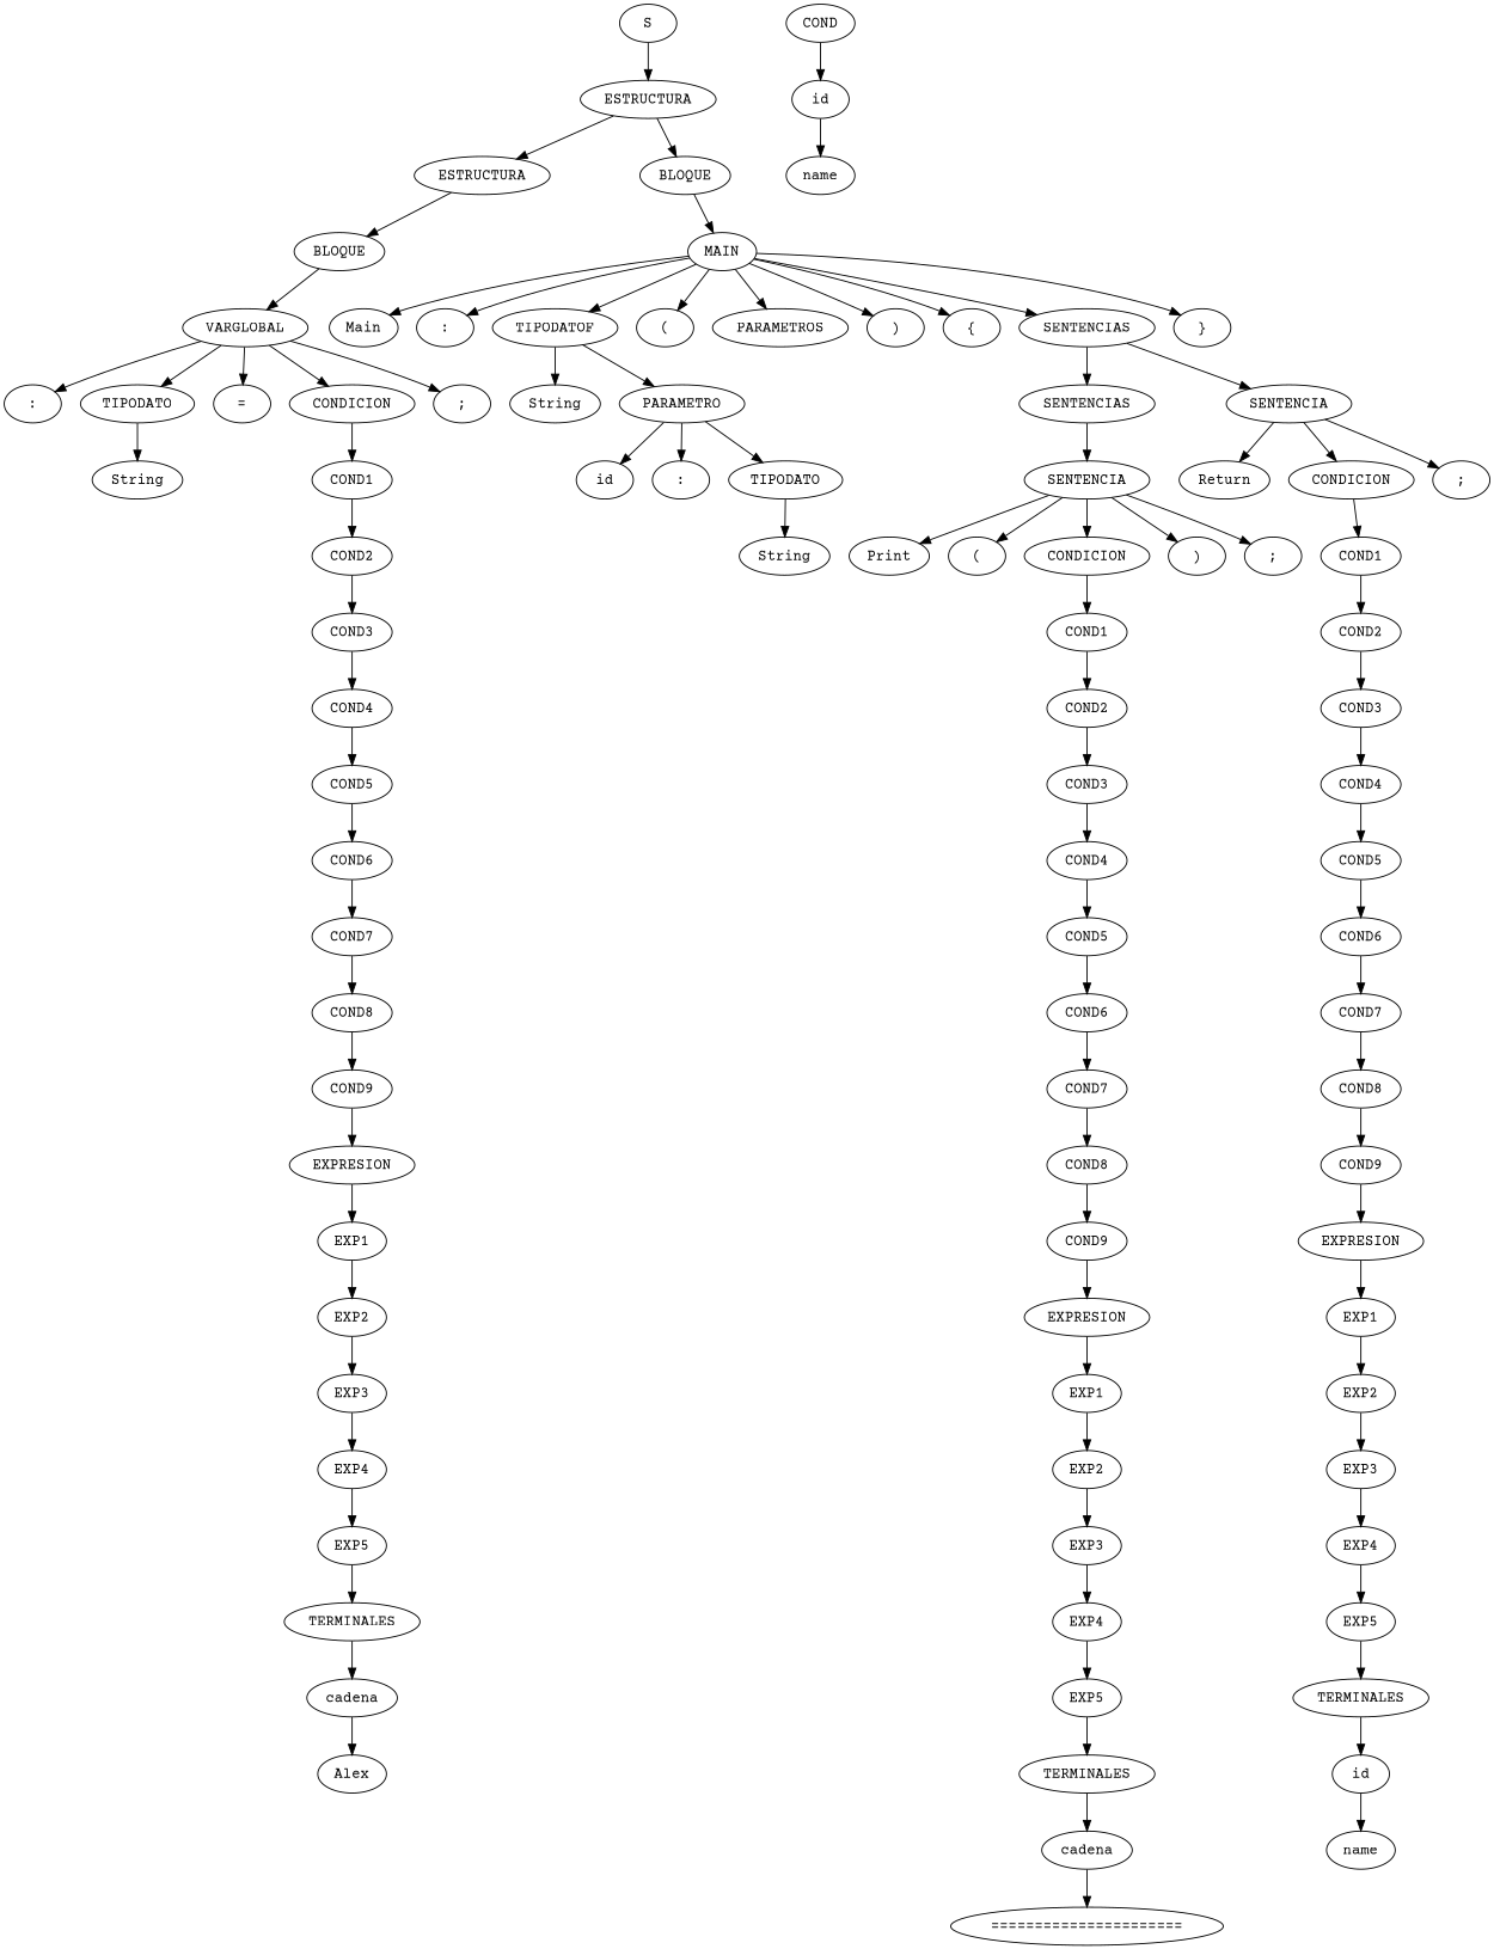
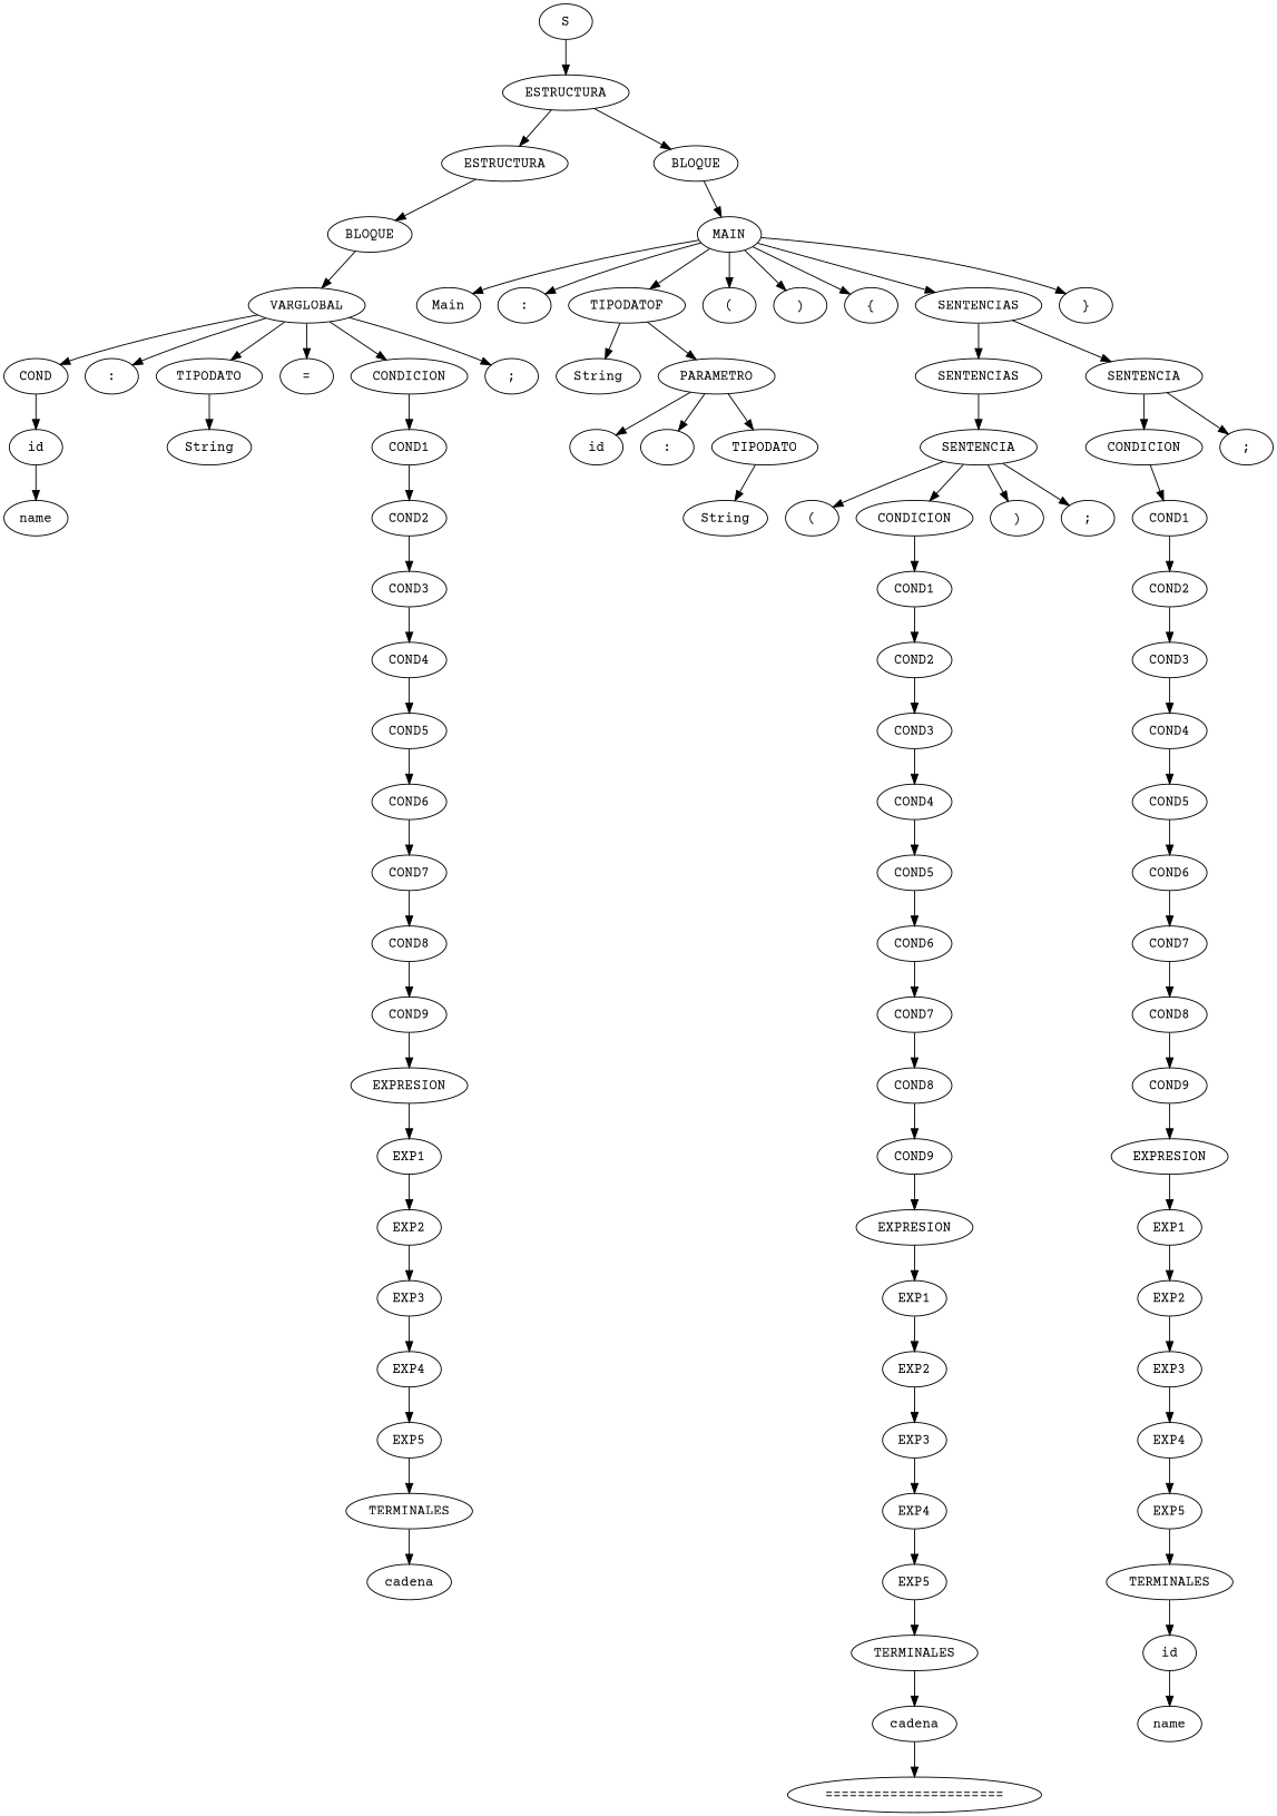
  digraph {
    fontname="Courier Prime"
    node [fontname="Courier Prime"]
    edge [fontname="Courier Prime"]
    n1 [label=S]
    n2 [label=ESTRUCTURA]
    n3 [label=ESTRUCTURA]
    n4 [label=BLOQUE]
    n5 [label=BLOQUE]
    n6 [label=MAIN]
    n7 [label=VARGLOBAL]
    n8 [label=COND]
    n9 [label=":"]
    n10 [label=TIPODATO]
    n11 [label="="]
    n12 [label=CONDICION]
    n13 [label=";"]
    n14 [label=id]
    n15 [label=String]
    n16 [label=COND1]
    n17 [label=name]
    n18 [label=COND2]
    n19 [label=COND3]
    n20 [label=COND4]
    n21 [label=COND5]
    n22 [label=COND6]
    n23 [label=COND7]
    n24 [label=COND8]
    n25 [label=COND9]
    n26 [label=EXPRESION]
    n27 [label=EXP1]
    n28 [label=EXP2]
    n29 [label=EXP3]
    n30 [label=EXP4]
    n31 [label=EXP5]
    n32 [label=TERMINALES]
    n33 [label=cadena]
-   n34 [label=Alex]
    n35 [label=Main]
    n36 [label=":"]
    n37 [label=TIPODATOF]
    n38 [label="("]
-   n39 [label=PARAMETROS]
    n40 [label=")"]
    n41 [label="{"]
    n42 [label=SENTENCIAS]
    n43 [label="}"]
    n44 [label=String]
    n45 [label=PARAMETRO]
    n46 [label=SENTENCIAS]
    n47 [label=SENTENCIA]
    n48 [label=id]
    n49 [label=":"]
    n50 [label=TIPODATO]
    n51 [label=String]
    n52 [label=SENTENCIA]
-   n53 [label=Return]
    n54 [label=CONDICION]
    n55 [label=";"]
-   n56 [label=Print]
    n57 [label="("]
    n58 [label=CONDICION]
    n59 [label=")"]
    n60 [label=";"]
    n61 [label=COND1]
    n62 [label=COND2]
    n63 [label=COND3]
    n64 [label=COND4]
    n65 [label=COND5]
    n66 [label=COND6]
    n67 [label=COND7]
    n68 [label=COND8]
    n69 [label=COND9]
    n70 [label=EXPRESION]
    n71 [label=EXP1]
    n72 [label=EXP2]
    n73 [label=EXP3]
    n74 [label=EXP4]
    n75 [label=EXP5]
    n76 [label=TERMINALES]
    n77 [label=cadena]
    n78 [label="======================"]
    n79 [label=COND1]
    n80 [label=COND2]
    n81 [label=COND3]
    n82 [label=COND4]
    n83 [label=COND5]
    n84 [label=COND6]
    n85 [label=COND7]
    n86 [label=COND8]
    n87 [label=COND9]
    n88 [label=EXPRESION]
    n89 [label=EXP1]
    n90 [label=EXP2]
    n91 [label=EXP3]
    n92 [label=EXP4]
    n93 [label=EXP5]
    n94 [label=TERMINALES]
    n95 [label=id]
    n96 [label=name]
    n1 -> n2
    n2 -> n3
    n2 -> n4
    n3 -> n5
    n4 -> n6
    n5 -> n7
    n6 -> n35
    n6 -> n36
    n6 -> n37
    n6 -> n38
-   n6 -> n39
    n6 -> n40
    n6 -> n41
    n6 -> n42
    n6 -> n43
+   n7 -> n8
    n7 -> n9
    n7 -> n10
    n7 -> n11
    n7 -> n12
    n7 -> n13
    n8 -> n14
    n10 -> n15
    n12 -> n16
    n14 -> n17
    n16 -> n18
    n18 -> n19
    n19 -> n20
    n20 -> n21
    n21 -> n22
    n22 -> n23
    n23 -> n24
    n24 -> n25
    n25 -> n26
    n26 -> n27
    n27 -> n28
    n28 -> n29
    n29 -> n30
    n30 -> n31
    n31 -> n32
    n32 -> n33
-   n33 -> n34
    n37 -> n44
    n37 -> n45
    n42 -> n46
    n42 -> n47
    n45 -> n48
    n45 -> n49
    n45 -> n50
    n46 -> n52
-   n47 -> n53
    n47 -> n54
    n47 -> n55
    n50 -> n51
-   n52 -> n56
    n52 -> n57
    n52 -> n58
    n52 -> n59
    n52 -> n60
    n54 -> n79
    n58 -> n61
    n61 -> n62
    n62 -> n63
    n63 -> n64
    n64 -> n65
    n65 -> n66
    n66 -> n67
    n67 -> n68
    n68 -> n69
    n69 -> n70
    n70 -> n71
    n71 -> n72
    n72 -> n73
    n73 -> n74
    n74 -> n75
    n75 -> n76
    n76 -> n77
    n77 -> n78
    n79 -> n80
    n80 -> n81
    n81 -> n82
    n82 -> n83
    n83 -> n84
    n84 -> n85
    n85 -> n86
    n86 -> n87
    n87 -> n88
    n88 -> n89
    n89 -> n90
    n90 -> n91
    n91 -> n92
    n92 -> n93
    n93 -> n94
    n94 -> n95
    n95 -> n96
  }
